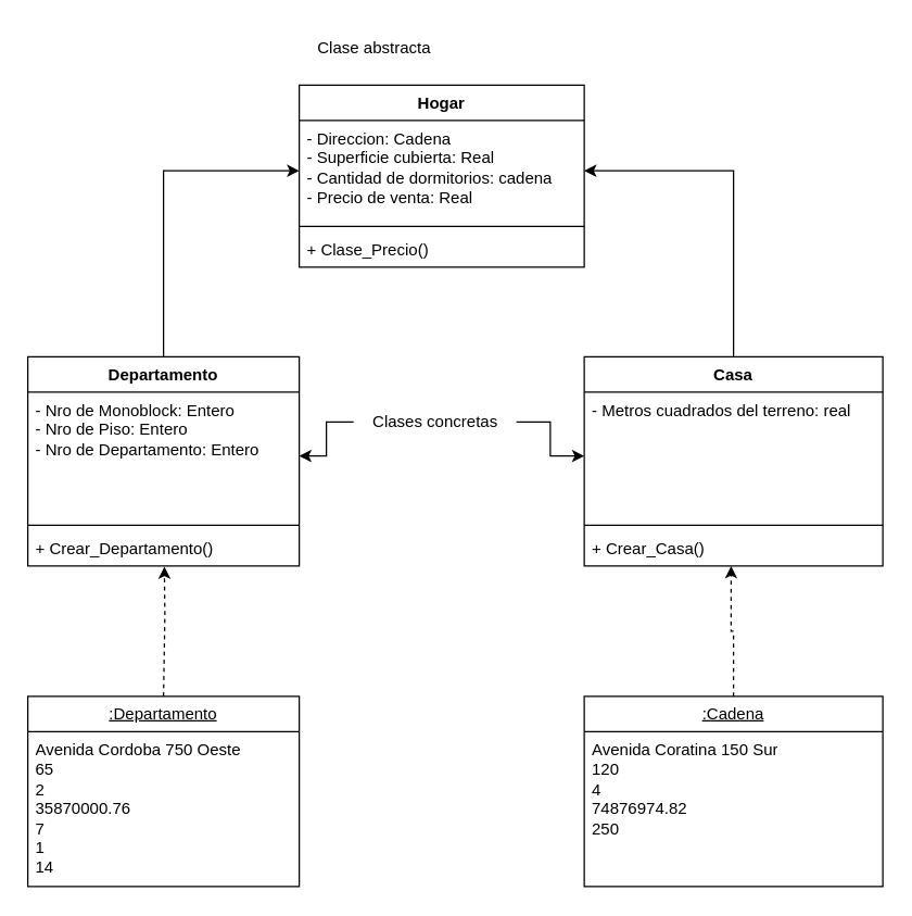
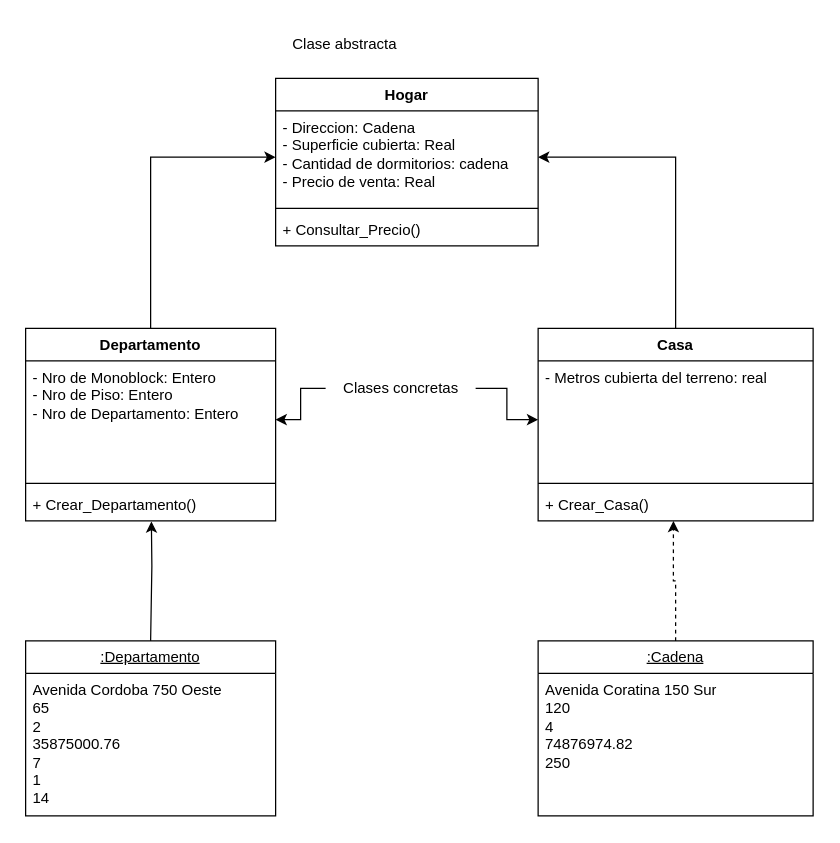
  <mxCell id="0" />
  <mxCell id="1" parent="0" />
  <mxCell id="2" value="Hogar" style="swimlane;fontStyle=1;align=center;verticalAlign=top;childLayout=stackLayout;horizontal=1;startSize=26;horizontalStack=0;resizeParent=1;resizeParentMax=0;resizeLast=0;collapsible=1;marginBottom=0;whiteSpace=wrap;html=1;" vertex="1" parent="1"><mxGeometry x="220" y="62" width="210" height="134" as="geometry" /></mxCell>
  <mxCell id="3" value="- Direccion: Cadena&lt;div&gt;- Superficie cubierta: Real&lt;/div&gt;&lt;div&gt;- Cantidad de dormitorios: cadena&lt;/div&gt;&lt;div&gt;- Precio de venta: Real&lt;/div&gt;" style="text;strokeColor=none;fillColor=none;align=left;verticalAlign=top;spacingLeft=4;spacingRight=4;overflow=hidden;rotatable=0;points=[[0,0.5],[1,0.5]];portConstraint=eastwest;whiteSpace=wrap;html=1;" vertex="1" parent="2"><mxGeometry y="26" width="210" height="74" as="geometry" /></mxCell>
  <mxCell id="4" value="" style="line;strokeWidth=1;fillColor=none;align=left;verticalAlign=middle;spacingTop=-1;spacingLeft=3;spacingRight=3;rotatable=0;labelPosition=right;points=[];portConstraint=eastwest;strokeColor=inherit;" vertex="1" parent="2"><mxGeometry y="100" width="210" height="8" as="geometry" /></mxCell>
- <mxCell id="5" value="+ Clase_Precio()" style="text;strokeColor=none;fillColor=none;align=left;verticalAlign=top;spacingLeft=4;spacingRight=4;overflow=hidden;rotatable=0;points=[[0,0.5],[1,0.5]];portConstraint=eastwest;whiteSpace=wrap;html=1;" vertex="1" parent="2"><mxGeometry y="108" width="210" height="26" as="geometry" /></mxCell>
+ <mxCell id="5" value="+ Consultar_Precio()" style="text;strokeColor=none;fillColor=none;align=left;verticalAlign=top;spacingLeft=4;spacingRight=4;overflow=hidden;rotatable=0;points=[[0,0.5],[1,0.5]];portConstraint=eastwest;whiteSpace=wrap;html=1;" vertex="1" parent="2"><mxGeometry y="108" width="210" height="26" as="geometry" /></mxCell>
  <mxCell id="6" style="edgeStyle=orthogonalEdgeStyle;rounded=0;orthogonalLoop=1;jettySize=auto;html=1;exitX=0.5;exitY=0;exitDx=0;exitDy=0;entryX=0;entryY=0.5;entryDx=0;entryDy=0;" edge="1" parent="1" source="7" target="3"><mxGeometry relative="1" as="geometry" /></mxCell>
  <mxCell id="7" value="Departamento" style="swimlane;fontStyle=1;align=center;verticalAlign=top;childLayout=stackLayout;horizontal=1;startSize=26;horizontalStack=0;resizeParent=1;resizeParentMax=0;resizeLast=0;collapsible=1;marginBottom=0;whiteSpace=wrap;html=1;" vertex="1" parent="1"><mxGeometry x="20" y="262" width="200" height="154" as="geometry" /></mxCell>
  <mxCell id="8" value="&lt;div&gt;- Nro de Monoblock: Entero&lt;/div&gt;- Nro de Piso: Entero&lt;div&gt;- Nro de Departamento: Entero&lt;/div&gt;&lt;div&gt;&lt;br&gt;&lt;/div&gt;" style="text;strokeColor=none;fillColor=none;align=left;verticalAlign=top;spacingLeft=4;spacingRight=4;overflow=hidden;rotatable=0;points=[[0,0.5],[1,0.5]];portConstraint=eastwest;whiteSpace=wrap;html=1;" vertex="1" parent="7"><mxGeometry y="26" width="200" height="94" as="geometry" /></mxCell>
  <mxCell id="9" value="" style="line;strokeWidth=1;fillColor=none;align=left;verticalAlign=middle;spacingTop=-1;spacingLeft=3;spacingRight=3;rotatable=0;labelPosition=right;points=[];portConstraint=eastwest;strokeColor=inherit;" vertex="1" parent="7"><mxGeometry y="120" width="200" height="8" as="geometry" /></mxCell>
  <mxCell id="10" value="+ Crear_Departamento()" style="text;strokeColor=none;fillColor=none;align=left;verticalAlign=top;spacingLeft=4;spacingRight=4;overflow=hidden;rotatable=0;points=[[0,0.5],[1,0.5]];portConstraint=eastwest;whiteSpace=wrap;html=1;" vertex="1" parent="7"><mxGeometry y="128" width="200" height="26" as="geometry" /></mxCell>
  <mxCell id="11" style="edgeStyle=orthogonalEdgeStyle;rounded=0;orthogonalLoop=1;jettySize=auto;html=1;exitX=0.5;exitY=0;exitDx=0;exitDy=0;entryX=1;entryY=0.5;entryDx=0;entryDy=0;" edge="1" parent="1" source="12" target="3"><mxGeometry relative="1" as="geometry" /></mxCell>
  <mxCell id="12" value="Casa" style="swimlane;fontStyle=1;align=center;verticalAlign=top;childLayout=stackLayout;horizontal=1;startSize=26;horizontalStack=0;resizeParent=1;resizeParentMax=0;resizeLast=0;collapsible=1;marginBottom=0;whiteSpace=wrap;html=1;" vertex="1" parent="1"><mxGeometry x="430" y="262" width="220" height="154" as="geometry" /></mxCell>
- <mxCell id="13" value="&lt;div&gt;- Metros cuadrados del terreno: real&lt;/div&gt;" style="text;strokeColor=none;fillColor=none;align=left;verticalAlign=top;spacingLeft=4;spacingRight=4;overflow=hidden;rotatable=0;points=[[0,0.5],[1,0.5]];portConstraint=eastwest;whiteSpace=wrap;html=1;" vertex="1" parent="12"><mxGeometry y="26" width="220" height="94" as="geometry" /></mxCell>
+ <mxCell id="13" value="&lt;div&gt;- Metros cubierta del terreno: real&lt;/div&gt;" style="text;strokeColor=none;fillColor=none;align=left;verticalAlign=top;spacingLeft=4;spacingRight=4;overflow=hidden;rotatable=0;points=[[0,0.5],[1,0.5]];portConstraint=eastwest;whiteSpace=wrap;html=1;" vertex="1" parent="12"><mxGeometry y="26" width="220" height="94" as="geometry" /></mxCell>
  <mxCell id="14" value="" style="line;strokeWidth=1;fillColor=none;align=left;verticalAlign=middle;spacingTop=-1;spacingLeft=3;spacingRight=3;rotatable=0;labelPosition=right;points=[];portConstraint=eastwest;strokeColor=inherit;" vertex="1" parent="12"><mxGeometry y="120" width="220" height="8" as="geometry" /></mxCell>
  <mxCell id="15" value="+ Crear_Casa()" style="text;strokeColor=none;fillColor=none;align=left;verticalAlign=top;spacingLeft=4;spacingRight=4;overflow=hidden;rotatable=0;points=[[0,0.5],[1,0.5]];portConstraint=eastwest;whiteSpace=wrap;html=1;" vertex="1" parent="12"><mxGeometry y="128" width="220" height="26" as="geometry" /></mxCell>
  <mxCell id="16" value="Clase abstracta" style="text;html=1;align=center;verticalAlign=middle;resizable=0;points=[];autosize=1;strokeColor=none;fillColor=none;" vertex="1" parent="1"><mxGeometry x="220" y="20" width="110" height="30" as="geometry" /></mxCell>
  <mxCell id="17" style="edgeStyle=orthogonalEdgeStyle;rounded=0;orthogonalLoop=1;jettySize=auto;html=1;" edge="1" parent="1" source="19" target="13"><mxGeometry relative="1" as="geometry" /></mxCell>
  <mxCell id="18" style="edgeStyle=orthogonalEdgeStyle;rounded=0;orthogonalLoop=1;jettySize=auto;html=1;entryX=1;entryY=0.5;entryDx=0;entryDy=0;" edge="1" parent="1" source="19" target="8"><mxGeometry relative="1" as="geometry" /></mxCell>
  <mxCell id="19" value="Clases concretas" style="text;html=1;align=center;verticalAlign=middle;resizable=0;points=[];autosize=1;strokeColor=none;fillColor=none;" vertex="1" parent="1"><mxGeometry x="260" y="295" width="120" height="30" as="geometry" /></mxCell>
  <mxCell id="20" value="&lt;u&gt;:Departamento&lt;/u&gt;" style="swimlane;fontStyle=0;childLayout=stackLayout;horizontal=1;startSize=26;fillColor=none;horizontalStack=0;resizeParent=1;resizeParentMax=0;resizeLast=0;collapsible=1;marginBottom=0;whiteSpace=wrap;html=1;" vertex="1" parent="1"><mxGeometry x="20" y="512" width="200" height="140" as="geometry" /></mxCell>
- <mxCell id="21" value="Avenida Cordoba 750 Oeste&lt;div&gt;65&lt;/div&gt;&lt;div&gt;2&lt;/div&gt;&lt;div&gt;35870000.76&lt;/div&gt;&lt;div&gt;7&lt;/div&gt;&lt;div&gt;1&lt;/div&gt;&lt;div&gt;14&lt;/div&gt;" style="text;strokeColor=none;fillColor=none;align=left;verticalAlign=top;spacingLeft=4;spacingRight=4;overflow=hidden;rotatable=0;points=[[0,0.5],[1,0.5]];portConstraint=eastwest;whiteSpace=wrap;html=1;" vertex="1" parent="20"><mxGeometry y="26" width="200" height="114" as="geometry" /></mxCell>
+ <mxCell id="21" value="Avenida Cordoba 750 Oeste&lt;div&gt;65&lt;/div&gt;&lt;div&gt;2&lt;/div&gt;&lt;div&gt;35875000.76&lt;/div&gt;&lt;div&gt;7&lt;/div&gt;&lt;div&gt;1&lt;/div&gt;&lt;div&gt;14&lt;/div&gt;" style="text;strokeColor=none;fillColor=none;align=left;verticalAlign=top;spacingLeft=4;spacingRight=4;overflow=hidden;rotatable=0;points=[[0,0.5],[1,0.5]];portConstraint=eastwest;whiteSpace=wrap;html=1;" vertex="1" parent="20"><mxGeometry y="26" width="200" height="114" as="geometry" /></mxCell>
  <mxCell id="22" style="edgeStyle=orthogonalEdgeStyle;rounded=0;orthogonalLoop=1;jettySize=auto;html=1;exitX=0.5;exitY=0;exitDx=0;exitDy=0;entryX=0.492;entryY=1;entryDx=0;entryDy=0;entryPerimeter=0;dashed=1;" edge="1" parent="1" source="23" target="15"><mxGeometry relative="1" as="geometry"><mxPoint x="539.889" y="422" as="targetPoint" /></mxGeometry></mxCell>
  <mxCell id="23" value="&lt;u&gt;:Cadena&lt;/u&gt;" style="swimlane;fontStyle=0;childLayout=stackLayout;horizontal=1;startSize=26;fillColor=none;horizontalStack=0;resizeParent=1;resizeParentMax=0;resizeLast=0;collapsible=1;marginBottom=0;whiteSpace=wrap;html=1;" vertex="1" parent="1"><mxGeometry x="430" y="512" width="220" height="140" as="geometry" /></mxCell>
  <mxCell id="24" value="Avenida Coratina 150 Sur&lt;div&gt;&lt;span style=&quot;background-color: initial;&quot;&gt;120&lt;/span&gt;&lt;/div&gt;&lt;div&gt;4&lt;/div&gt;&lt;div&gt;74876974.82&lt;/div&gt;&lt;div&gt;250&lt;/div&gt;" style="text;strokeColor=none;fillColor=none;align=left;verticalAlign=top;spacingLeft=4;spacingRight=4;overflow=hidden;rotatable=0;points=[[0,0.5],[1,0.5]];portConstraint=eastwest;whiteSpace=wrap;html=1;" vertex="1" parent="23"><mxGeometry y="26" width="220" height="114" as="geometry" /></mxCell>
- <mxCell id="25" style="edgeStyle=orthogonalEdgeStyle;rounded=0;orthogonalLoop=1;jettySize=auto;html=1;exitX=0.5;exitY=0;exitDx=0;exitDy=0;entryX=0.503;entryY=1.017;entryDx=0;entryDy=0;entryPerimeter=0;strokeColor=default;dashed=1;" edge="1" parent="1" source="20" target="10"><mxGeometry relative="1" as="geometry"><Array as="points"><mxPoint x="121" y="452" /><mxPoint x="121" y="452" /></Array></mxGeometry></mxCell>
+ <mxCell id="25" style="edgeStyle=orthogonalEdgeStyle;rounded=0;orthogonalLoop=1;jettySize=auto;html=1;exitX=0.5;exitY=0;exitDx=0;exitDy=0;entryX=0.503;entryY=1.017;entryDx=0;entryDy=0;entryPerimeter=0;strokeColor=default;dashed=0;" edge="1" parent="1" source="20" target="10"><mxGeometry relative="1" as="geometry"><Array as="points"><mxPoint x="121" y="452" /><mxPoint x="121" y="452" /></Array></mxGeometry></mxCell>
